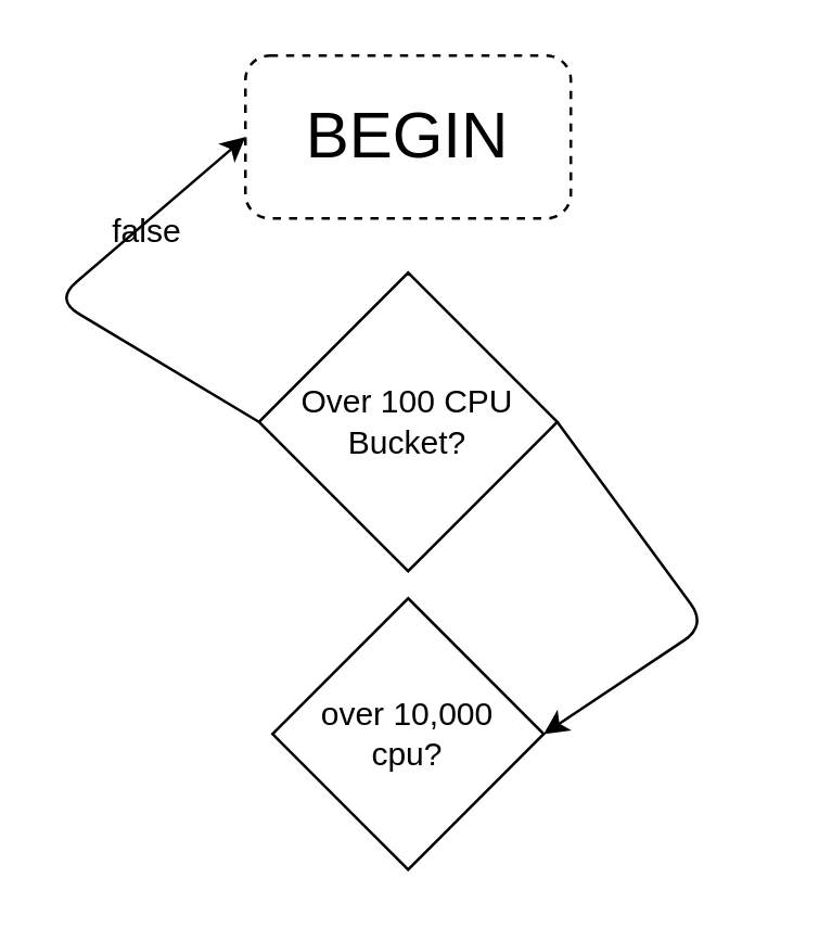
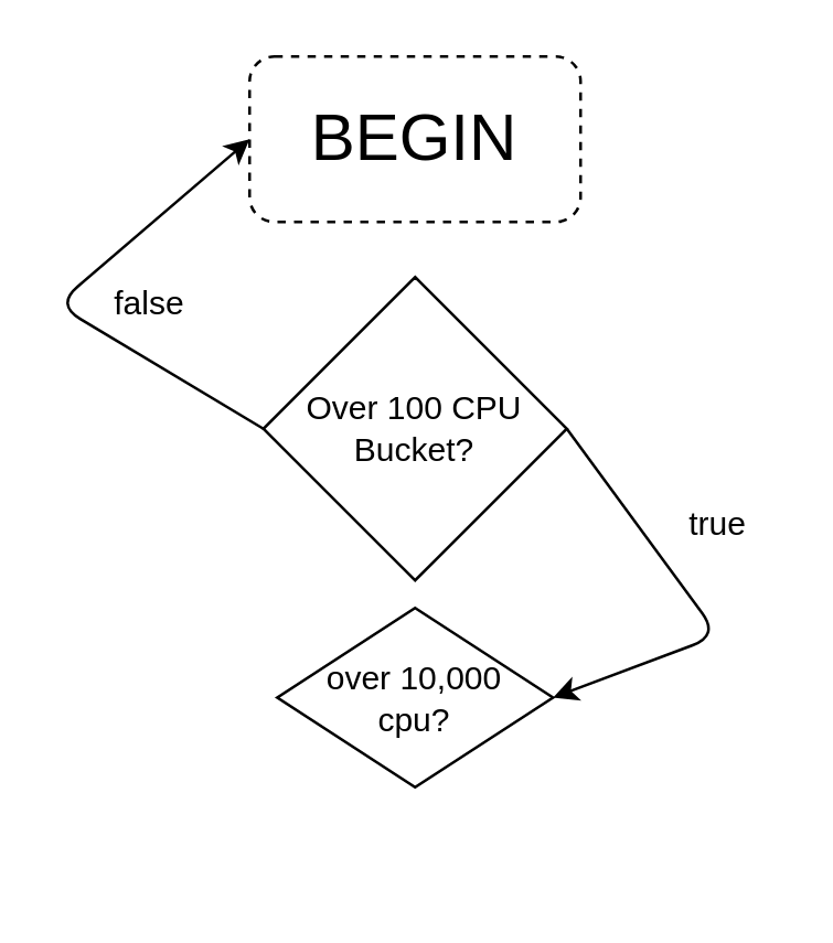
  <mxCell id="0" />
  <mxCell id="1" parent="0" />
  <mxCell id="2" value="&lt;font style=&quot;font-size: 24px&quot;&gt;BEGIN&lt;/font&gt;" style="rounded=1;whiteSpace=wrap;html=1;dashed=1;" vertex="1" parent="1"><mxGeometry x="90" y="20" width="120" height="60" as="geometry" /></mxCell>
  <mxCell id="3" value="Over 100 CPU Bucket?" style="rhombus;whiteSpace=wrap;html=1;" vertex="1" parent="1"><mxGeometry x="95" y="100" width="110" height="110" as="geometry" /></mxCell>
  <mxCell id="4" value="" style="endArrow=classic;html=1;entryX=0;entryY=0.5;entryDx=0;entryDy=0;exitX=0;exitY=0.5;exitDx=0;exitDy=0;" edge="1" parent="1" source="3" target="2"><mxGeometry width="50" height="50" relative="1" as="geometry"><mxPoint x="50" y="210" as="sourcePoint" /><mxPoint x="100" y="160" as="targetPoint" /><Array as="points"><mxPoint x="20" y="110" /></Array></mxGeometry></mxCell>
  <mxCell id="5" value="" style="endArrow=classic;html=1;exitX=1;exitY=0.5;exitDx=0;exitDy=0;entryX=1;entryY=0.5;entryDx=0;entryDy=0;" edge="1" parent="1" source="3" target="8"><mxGeometry width="50" height="50" relative="1" as="geometry"><mxPoint x="50" y="210" as="sourcePoint" /><mxPoint x="180" y="270" as="targetPoint" /><Array as="points"><mxPoint x="260" y="230" /></Array></mxGeometry></mxCell>
- <mxCell id="7" value="false" style="text;html=1;strokeColor=none;fillColor=none;align=center;verticalAlign=middle;whiteSpace=wrap;rounded=0;" vertex="1" parent="1"><mxGeometry x="34" y="75" width="40" height="20" as="geometry" /></mxCell>
- <mxCell id="8" value="over 10,000&lt;br&gt;cpu?" style="rhombus;whiteSpace=wrap;html=1;" vertex="1" parent="1"><mxGeometry x="100" y="220" width="100" height="100" as="geometry" /></mxCell>
+ <mxCell id="6" value="true" style="text;html=1;strokeColor=none;fillColor=none;align=center;verticalAlign=middle;whiteSpace=wrap;rounded=0;" vertex="1" parent="1"><mxGeometry x="240" y="180" width="40" height="20" as="geometry" /></mxCell>
+ <mxCell id="7" value="false" style="text;html=1;strokeColor=none;fillColor=none;align=center;verticalAlign=middle;whiteSpace=wrap;rounded=0;" vertex="1" parent="1"><mxGeometry x="34" y="100" width="40" height="20" as="geometry" /></mxCell>
+ <mxCell id="8" value="over 10,000&lt;br&gt;cpu?" style="rhombus;whiteSpace=wrap;html=1;" vertex="1" parent="1"><mxGeometry x="100" y="220" width="100" height="65" as="geometry" /></mxCell>
